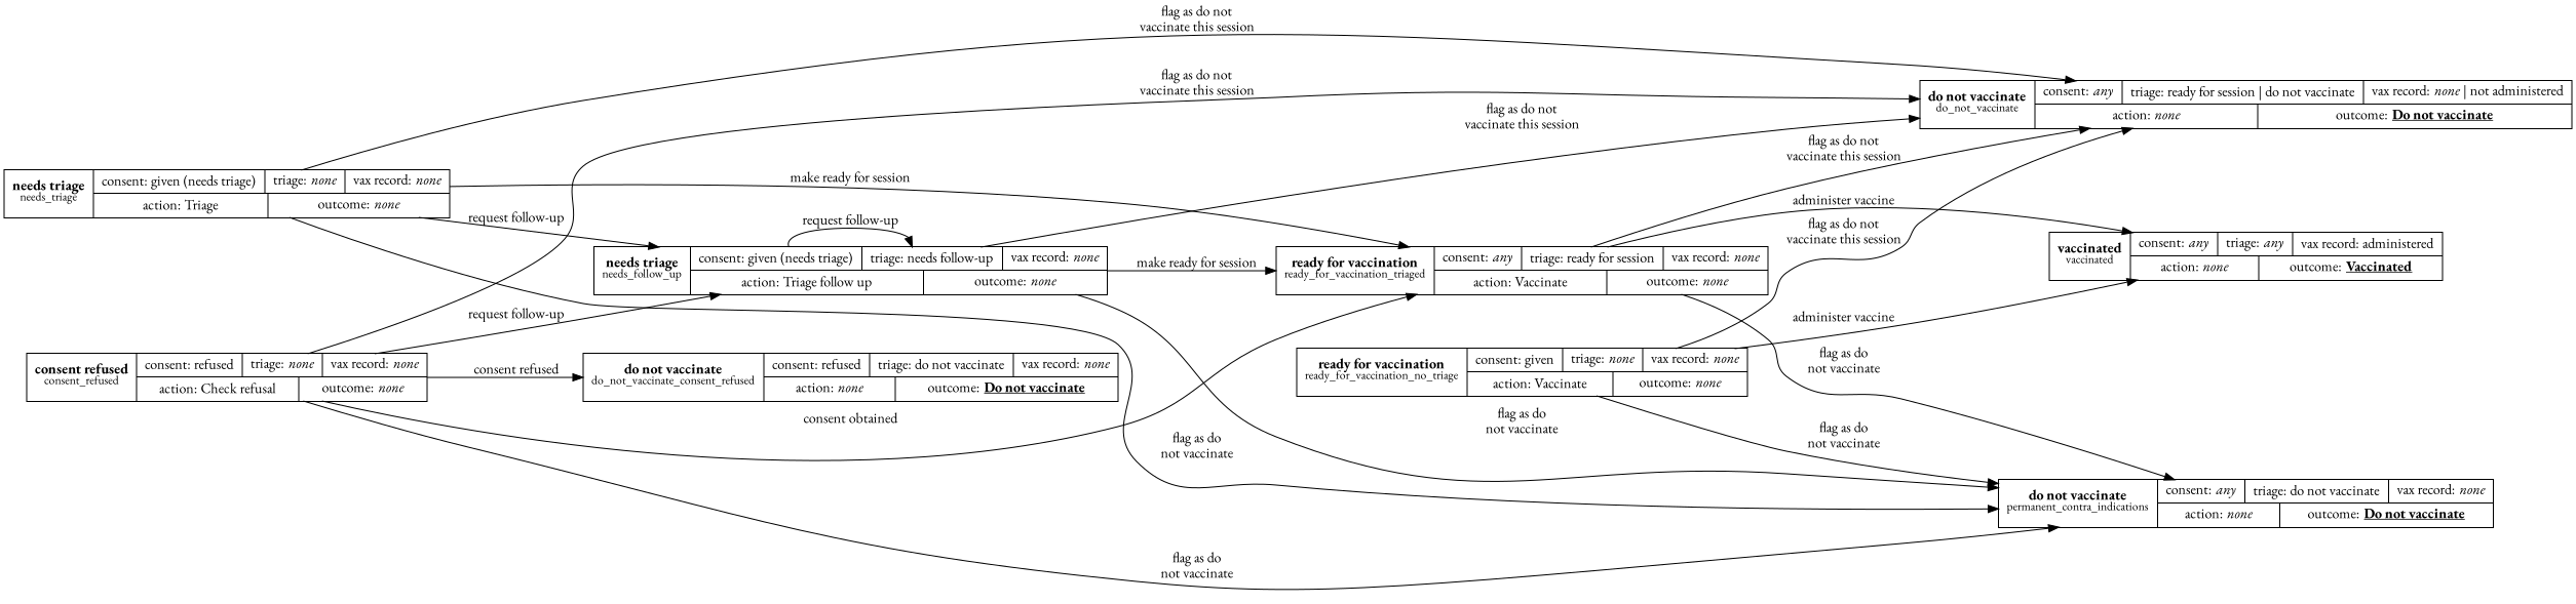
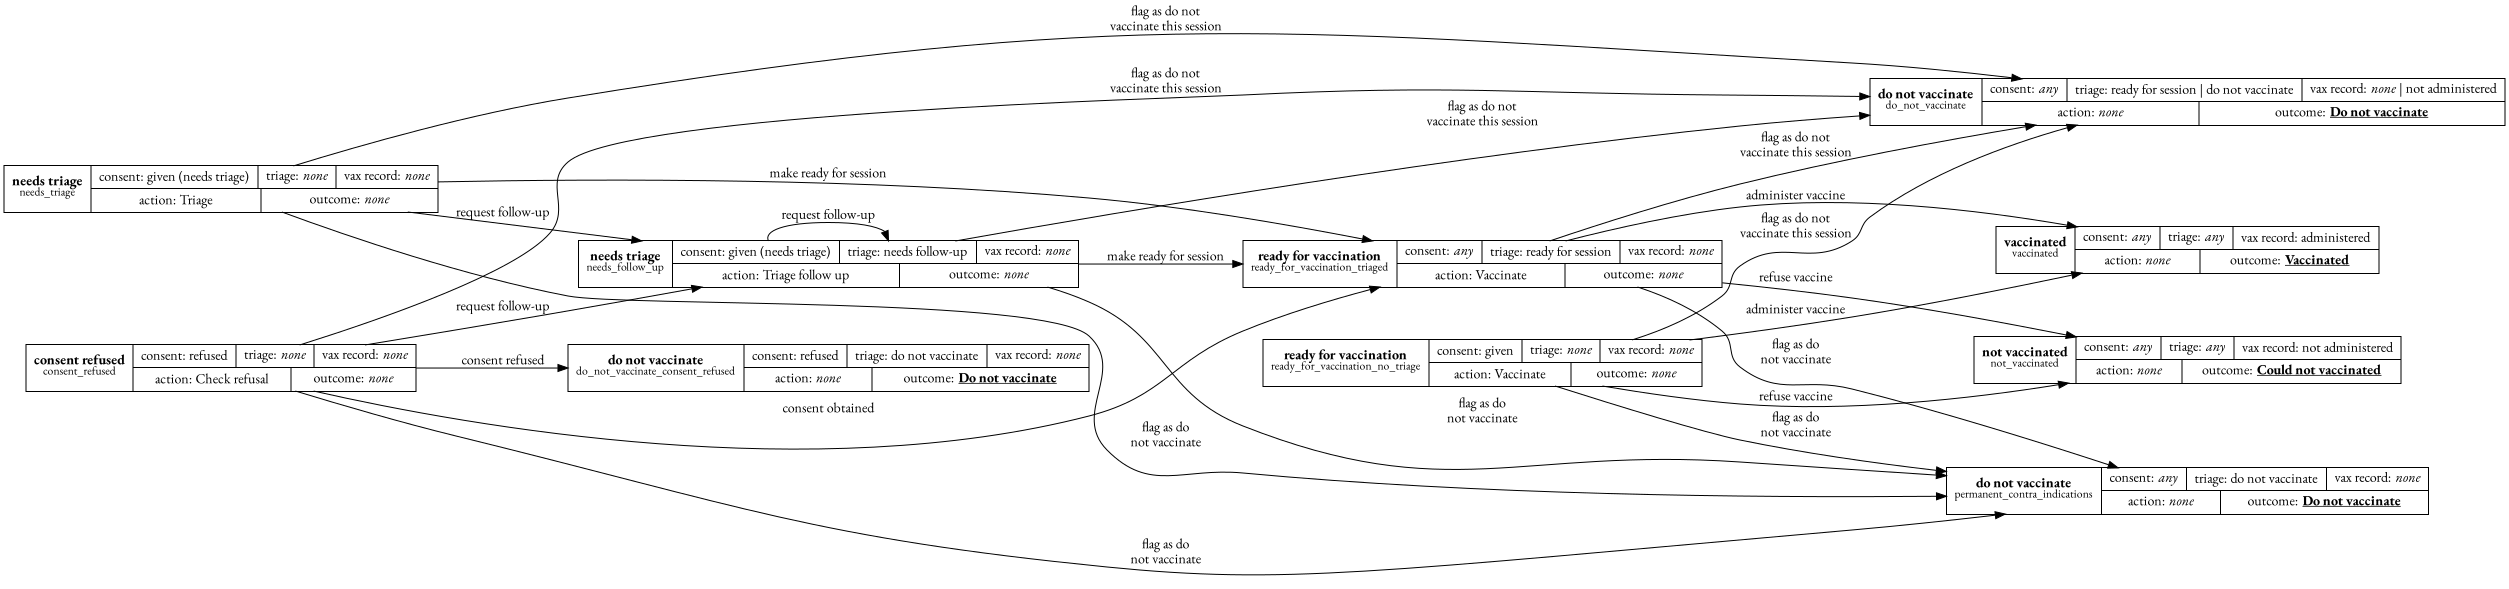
  digraph {
    fontname="EB Garamond"
    rankdir=LR
    node [fontname="EB Garamond" shape=record]
    edge [fontname="EB Garamond"]
    n1 [label=< {<b>ready for vaccination</b><br/><sup>ready_for_vaccination_no_triage</sup> | { { consent: given | triage: <i>none</i> | vax record: <i>none</i>} | { action: Vaccinate | outcome: <i>none</i> } } } >]
    n2 [label=< {<b>vaccinated</b><br/><sup>vaccinated</sup> | { { consent: <i>any</i> | triage: <i>any</i> | vax record: administered} | { action: <i>none</i> | outcome: <u><b>Vaccinated</b></u> } } } >]
+   n3 [label=< {<b>not vaccinated</b><br/><sup>not_vaccinated</sup> | { { consent: <i>any</i> | triage: <i>any</i> | vax record: not administered} | { action: <i>none</i> | outcome: <u><b>Could not vaccinated</b></u> } } } >]
    n4 [label=< {<b>do not vaccinate</b><br/><sup>permanent_contra_indications</sup> | { { consent: <i>any</i> | triage: do not vaccinate | vax record: <i>none</i>} | { action: <i>none</i> | outcome: <u><b>Do not vaccinate</b></u> } } } >]
    n5 [label=< {<b>do not vaccinate</b><br/><sup>do_not_vaccinate</sup> | { { consent: <i>any</i> | triage: ready for session \| do not vaccinate | vax record: <i>none</i> \| not administered } | { action: <i>none</i> | outcome: <u><b>Do not vaccinate</b></u> } } } >]
    n6 [label=< {<b>consent refused</b><br/><sup>consent_refused</sup> | { { consent: refused | triage: <i>none</i> | vax record: <i>none</i>} | { action: Check refusal | outcome: <i>none</i> } } } >]
    n7 [label=< {<b>needs triage</b><br/><sup>needs_follow_up</sup> | { { consent: given (needs triage) | triage: needs follow-up | vax record: <i>none</i>} | { action: Triage follow up | outcome: <i>none</i> } } } >]
    n8 [label=< {<b>ready for vaccination</b><br/><sup>ready_for_vaccination_triaged</sup> | { { consent: <i>any</i> | triage: ready for session | vax record: <i>none</i>} | { action: Vaccinate | outcome: <i>none</i> } } } >]
    n9 [label=< {<b>do not vaccinate</b><br/><sup>do_not_vaccinate_consent_refused</sup> | { { consent: refused | triage: do not vaccinate | vax record: <i>none</i> } | { action: <i>none</i> | outcome: <u><b>Do not vaccinate</b></u> } } } >]
    n10 [label=< {<b>needs triage</b><br/><sup>needs_triage</sup> | { { consent: given (needs triage) | triage: <i>none</i> | vax record: <i>none</i>} | { action: Triage | outcome: <i>none</i> } } } >]
    n1 -> n2 [label="administer vaccine"]
+   n1 -> n3 [label="refuse vaccine"]
    n1 -> n4 [label="flag as do\nnot vaccinate"]
    n1 -> n5 [label="flag as do not\nvaccinate this session"]
    n6 -> n4 [label="flag as do\nnot vaccinate"]
    n6 -> n5 [label="flag as do not\nvaccinate this session"]
    n6 -> n7 [label="request follow-up"]
    n6 -> n8 [label="consent obtained"]
    n6 -> n9 [label="consent refused"]
    n7 -> n4 [label="flag as do\nnot vaccinate"]
    n7 -> n5 [label="flag as do not\nvaccinate this session"]
    n7 -> n7 [label="request follow-up"]
    n7 -> n8 [label="make ready for session"]
    n8 -> n2 [label="administer vaccine"]
+   n8 -> n3 [label="refuse vaccine"]
    n8 -> n4 [label="flag as do\nnot vaccinate"]
    n8 -> n5 [label="flag as do not\nvaccinate this session"]
    n10 -> n4 [label="flag as do\nnot vaccinate"]
    n10 -> n5 [label="flag as do not\nvaccinate this session"]
    n10 -> n7 [label="request follow-up"]
    n10 -> n8 [label="make ready for session"]
  }
